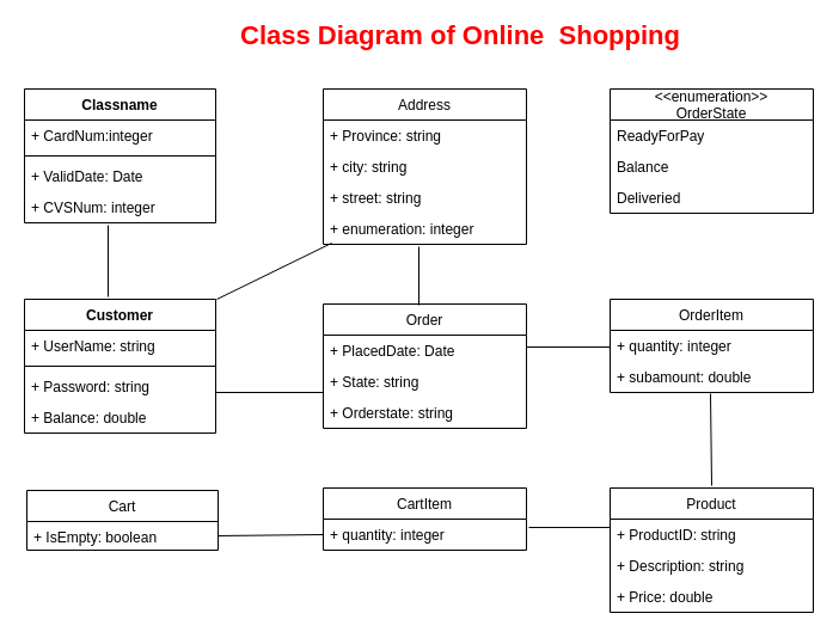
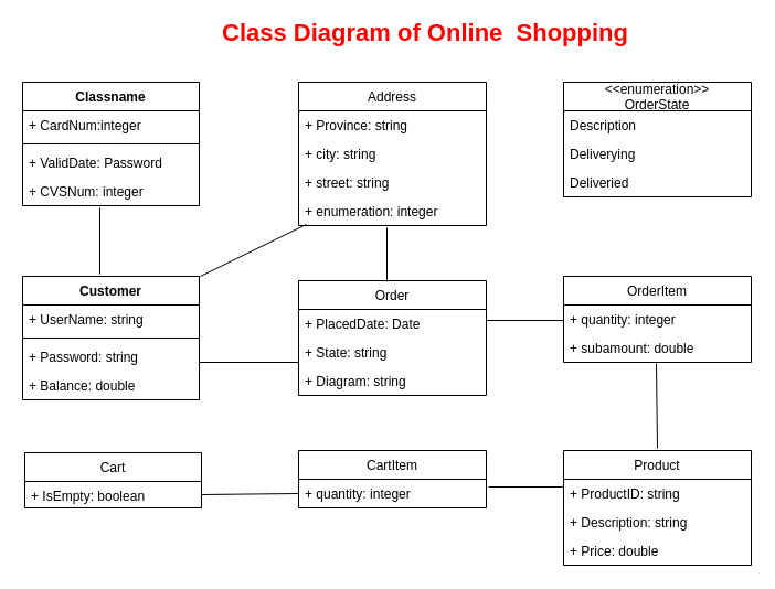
  <mxCell id="0" />
  <mxCell id="1" parent="0" />
  <mxCell id="2" value="Classname" style="swimlane;fontStyle=1;align=center;verticalAlign=top;childLayout=stackLayout;horizontal=1;startSize=26;horizontalStack=0;resizeParent=1;resizeParentMax=0;resizeLast=0;collapsible=1;marginBottom=0;" vertex="1" parent="1"><mxGeometry x="20" y="74" width="160" height="112" as="geometry"><mxRectangle x="20" y="920" width="90" height="26" as="alternateBounds" /></mxGeometry></mxCell>
  <mxCell id="3" value="+ CardNum:integer" style="text;strokeColor=none;fillColor=none;align=left;verticalAlign=top;spacingLeft=4;spacingRight=4;overflow=hidden;rotatable=0;points=[[0,0.5],[1,0.5]];portConstraint=eastwest;" vertex="1" parent="2"><mxGeometry y="26" width="160" height="26" as="geometry" /></mxCell>
  <mxCell id="4" value="" style="line;strokeWidth=1;fillColor=none;align=left;verticalAlign=middle;spacingTop=-1;spacingLeft=3;spacingRight=3;rotatable=0;labelPosition=right;points=[];portConstraint=eastwest;" vertex="1" parent="2"><mxGeometry y="52" width="160" height="8" as="geometry" /></mxCell>
- <mxCell id="5" value="+ ValidDate: Date" style="text;strokeColor=none;fillColor=none;align=left;verticalAlign=top;spacingLeft=4;spacingRight=4;overflow=hidden;rotatable=0;points=[[0,0.5],[1,0.5]];portConstraint=eastwest;" vertex="1" parent="2"><mxGeometry y="60" width="160" height="26" as="geometry" /></mxCell>
+ <mxCell id="5" value="+ ValidDate: Password" style="text;strokeColor=none;fillColor=none;align=left;verticalAlign=top;spacingLeft=4;spacingRight=4;overflow=hidden;rotatable=0;points=[[0,0.5],[1,0.5]];portConstraint=eastwest;" vertex="1" parent="2"><mxGeometry y="60" width="160" height="26" as="geometry" /></mxCell>
  <mxCell id="6" value="+ CVSNum: integer" style="text;strokeColor=none;fillColor=none;align=left;verticalAlign=top;spacingLeft=4;spacingRight=4;overflow=hidden;rotatable=0;points=[[0,0.5],[1,0.5]];portConstraint=eastwest;" vertex="1" parent="2"><mxGeometry y="86" width="160" height="26" as="geometry" /></mxCell>
  <mxCell id="7" value="Customer" style="swimlane;fontStyle=1;align=center;verticalAlign=top;childLayout=stackLayout;horizontal=1;startSize=26;horizontalStack=0;resizeParent=1;resizeParentMax=0;resizeLast=0;collapsible=1;marginBottom=0;" vertex="1" parent="1"><mxGeometry x="20" y="250" width="160" height="112" as="geometry"><mxRectangle x="20" y="1050" width="90" height="26" as="alternateBounds" /></mxGeometry></mxCell>
  <mxCell id="8" value="+ UserName: string " style="text;strokeColor=none;fillColor=none;align=left;verticalAlign=top;spacingLeft=4;spacingRight=4;overflow=hidden;rotatable=0;points=[[0,0.5],[1,0.5]];portConstraint=eastwest;" vertex="1" parent="7"><mxGeometry y="26" width="160" height="26" as="geometry" /></mxCell>
  <mxCell id="9" value="" style="line;strokeWidth=1;fillColor=none;align=left;verticalAlign=middle;spacingTop=-1;spacingLeft=3;spacingRight=3;rotatable=0;labelPosition=right;points=[];portConstraint=eastwest;" vertex="1" parent="7"><mxGeometry y="52" width="160" height="8" as="geometry" /></mxCell>
  <mxCell id="10" value="+ Password: string" style="text;strokeColor=none;fillColor=none;align=left;verticalAlign=top;spacingLeft=4;spacingRight=4;overflow=hidden;rotatable=0;points=[[0,0.5],[1,0.5]];portConstraint=eastwest;" vertex="1" parent="7"><mxGeometry y="60" width="160" height="26" as="geometry" /></mxCell>
  <mxCell id="11" value="+ Balance: double" style="text;strokeColor=none;fillColor=none;align=left;verticalAlign=top;spacingLeft=4;spacingRight=4;overflow=hidden;rotatable=0;points=[[0,0.5],[1,0.5]];portConstraint=eastwest;" vertex="1" parent="7"><mxGeometry y="86" width="160" height="26" as="geometry" /></mxCell>
  <mxCell id="12" value="Cart" style="swimlane;fontStyle=0;childLayout=stackLayout;horizontal=1;startSize=26;fillColor=none;horizontalStack=0;resizeParent=1;resizeParentMax=0;resizeLast=0;collapsible=1;marginBottom=0;" vertex="1" parent="1"><mxGeometry x="22" y="410" width="160" height="50" as="geometry" /></mxCell>
  <mxCell id="13" value="+ IsEmpty: boolean" style="text;strokeColor=none;fillColor=none;align=left;verticalAlign=top;spacingLeft=4;spacingRight=4;overflow=hidden;rotatable=0;points=[[0,0.5],[1,0.5]];portConstraint=eastwest;" vertex="1" parent="12"><mxGeometry y="26" width="160" height="24" as="geometry" /></mxCell>
  <mxCell id="14" value="Address" style="swimlane;fontStyle=0;childLayout=stackLayout;horizontal=1;startSize=26;fillColor=none;horizontalStack=0;resizeParent=1;resizeParentMax=0;resizeLast=0;collapsible=1;marginBottom=0;" vertex="1" parent="1"><mxGeometry x="270" y="74" width="170" height="130" as="geometry" /></mxCell>
  <mxCell id="15" value="+ Province: string" style="text;strokeColor=none;fillColor=none;align=left;verticalAlign=top;spacingLeft=4;spacingRight=4;overflow=hidden;rotatable=0;points=[[0,0.5],[1,0.5]];portConstraint=eastwest;" vertex="1" parent="14"><mxGeometry y="26" width="170" height="26" as="geometry" /></mxCell>
  <mxCell id="16" value="+ city: string" style="text;strokeColor=none;fillColor=none;align=left;verticalAlign=top;spacingLeft=4;spacingRight=4;overflow=hidden;rotatable=0;points=[[0,0.5],[1,0.5]];portConstraint=eastwest;" vertex="1" parent="14"><mxGeometry y="52" width="170" height="26" as="geometry" /></mxCell>
  <mxCell id="17" value="+ street: string" style="text;strokeColor=none;fillColor=none;align=left;verticalAlign=top;spacingLeft=4;spacingRight=4;overflow=hidden;rotatable=0;points=[[0,0.5],[1,0.5]];portConstraint=eastwest;" vertex="1" parent="14"><mxGeometry y="78" width="170" height="26" as="geometry" /></mxCell>
  <mxCell id="18" value="+ enumeration: integer" style="text;strokeColor=none;fillColor=none;align=left;verticalAlign=top;spacingLeft=4;spacingRight=4;overflow=hidden;rotatable=0;points=[[0,0.5],[1,0.5]];portConstraint=eastwest;" vertex="1" parent="14"><mxGeometry y="104" width="170" height="26" as="geometry" /></mxCell>
  <mxCell id="19" value="Order" style="swimlane;fontStyle=0;childLayout=stackLayout;horizontal=1;startSize=26;fillColor=none;horizontalStack=0;resizeParent=1;resizeParentMax=0;resizeLast=0;collapsible=1;marginBottom=0;" vertex="1" parent="1"><mxGeometry x="270" y="254" width="170" height="104" as="geometry" /></mxCell>
  <mxCell id="20" value="+ PlacedDate: Date" style="text;strokeColor=none;fillColor=none;align=left;verticalAlign=top;spacingLeft=4;spacingRight=4;overflow=hidden;rotatable=0;points=[[0,0.5],[1,0.5]];portConstraint=eastwest;" vertex="1" parent="19"><mxGeometry y="26" width="170" height="26" as="geometry" /></mxCell>
  <mxCell id="21" value="+ State: string" style="text;strokeColor=none;fillColor=none;align=left;verticalAlign=top;spacingLeft=4;spacingRight=4;overflow=hidden;rotatable=0;points=[[0,0.5],[1,0.5]];portConstraint=eastwest;" vertex="1" parent="19"><mxGeometry y="52" width="170" height="26" as="geometry" /></mxCell>
- <mxCell id="22" value="+ Orderstate: string" style="text;strokeColor=none;fillColor=none;align=left;verticalAlign=top;spacingLeft=4;spacingRight=4;overflow=hidden;rotatable=0;points=[[0,0.5],[1,0.5]];portConstraint=eastwest;" vertex="1" parent="19"><mxGeometry y="78" width="170" height="26" as="geometry" /></mxCell>
+ <mxCell id="22" value="+ Diagram: string" style="text;strokeColor=none;fillColor=none;align=left;verticalAlign=top;spacingLeft=4;spacingRight=4;overflow=hidden;rotatable=0;points=[[0,0.5],[1,0.5]];portConstraint=eastwest;" vertex="1" parent="19"><mxGeometry y="78" width="170" height="26" as="geometry" /></mxCell>
  <mxCell id="23" value="CartItem" style="swimlane;fontStyle=0;childLayout=stackLayout;horizontal=1;startSize=26;fillColor=none;horizontalStack=0;resizeParent=1;resizeParentMax=0;resizeLast=0;collapsible=1;marginBottom=0;" vertex="1" parent="1"><mxGeometry x="270" y="408" width="170" height="52" as="geometry" /></mxCell>
  <mxCell id="24" value="+ quantity: integer" style="text;strokeColor=none;fillColor=none;align=left;verticalAlign=top;spacingLeft=4;spacingRight=4;overflow=hidden;rotatable=0;points=[[0,0.5],[1,0.5]];portConstraint=eastwest;" vertex="1" parent="23"><mxGeometry y="26" width="170" height="26" as="geometry" /></mxCell>
  <mxCell id="25" value="&lt;&lt;enumeration&gt;&gt;&#10;OrderState" style="swimlane;fontStyle=0;childLayout=stackLayout;horizontal=1;startSize=26;fillColor=none;horizontalStack=0;resizeParent=1;resizeParentMax=0;resizeLast=0;collapsible=1;marginBottom=0;" vertex="1" parent="1"><mxGeometry x="510" y="74" width="170" height="104" as="geometry" /></mxCell>
- <mxCell id="26" value="ReadyForPay" style="text;strokeColor=none;fillColor=none;align=left;verticalAlign=top;spacingLeft=4;spacingRight=4;overflow=hidden;rotatable=0;points=[[0,0.5],[1,0.5]];portConstraint=eastwest;" vertex="1" parent="25"><mxGeometry y="26" width="170" height="26" as="geometry" /></mxCell>
- <mxCell id="27" value="Balance" style="text;strokeColor=none;fillColor=none;align=left;verticalAlign=top;spacingLeft=4;spacingRight=4;overflow=hidden;rotatable=0;points=[[0,0.5],[1,0.5]];portConstraint=eastwest;" vertex="1" parent="25"><mxGeometry y="52" width="170" height="26" as="geometry" /></mxCell>
+ <mxCell id="26" value="Description" style="text;strokeColor=none;fillColor=none;align=left;verticalAlign=top;spacingLeft=4;spacingRight=4;overflow=hidden;rotatable=0;points=[[0,0.5],[1,0.5]];portConstraint=eastwest;" vertex="1" parent="25"><mxGeometry y="26" width="170" height="26" as="geometry" /></mxCell>
+ <mxCell id="27" value="Deliverying" style="text;strokeColor=none;fillColor=none;align=left;verticalAlign=top;spacingLeft=4;spacingRight=4;overflow=hidden;rotatable=0;points=[[0,0.5],[1,0.5]];portConstraint=eastwest;" vertex="1" parent="25"><mxGeometry y="52" width="170" height="26" as="geometry" /></mxCell>
  <mxCell id="28" value="Deliveried" style="text;strokeColor=none;fillColor=none;align=left;verticalAlign=top;spacingLeft=4;spacingRight=4;overflow=hidden;rotatable=0;points=[[0,0.5],[1,0.5]];portConstraint=eastwest;" vertex="1" parent="25"><mxGeometry y="78" width="170" height="26" as="geometry" /></mxCell>
  <mxCell id="29" value="OrderItem" style="swimlane;fontStyle=0;childLayout=stackLayout;horizontal=1;startSize=26;fillColor=none;horizontalStack=0;resizeParent=1;resizeParentMax=0;resizeLast=0;collapsible=1;marginBottom=0;" vertex="1" parent="1"><mxGeometry x="510" y="250" width="170" height="78" as="geometry" /></mxCell>
  <mxCell id="30" value="+ quantity: integer" style="text;strokeColor=none;fillColor=none;align=left;verticalAlign=top;spacingLeft=4;spacingRight=4;overflow=hidden;rotatable=0;points=[[0,0.5],[1,0.5]];portConstraint=eastwest;" vertex="1" parent="29"><mxGeometry y="26" width="170" height="26" as="geometry" /></mxCell>
  <mxCell id="31" value="+ subamount: double" style="text;strokeColor=none;fillColor=none;align=left;verticalAlign=top;spacingLeft=4;spacingRight=4;overflow=hidden;rotatable=0;points=[[0,0.5],[1,0.5]];portConstraint=eastwest;" vertex="1" parent="29"><mxGeometry y="52" width="170" height="26" as="geometry" /></mxCell>
  <mxCell id="32" value="Product" style="swimlane;fontStyle=0;childLayout=stackLayout;horizontal=1;startSize=26;fillColor=none;horizontalStack=0;resizeParent=1;resizeParentMax=0;resizeLast=0;collapsible=1;marginBottom=0;" vertex="1" parent="1"><mxGeometry x="510" y="408" width="170" height="104" as="geometry" /></mxCell>
  <mxCell id="33" value="+ ProductID: string" style="text;strokeColor=none;fillColor=none;align=left;verticalAlign=top;spacingLeft=4;spacingRight=4;overflow=hidden;rotatable=0;points=[[0,0.5],[1,0.5]];portConstraint=eastwest;" vertex="1" parent="32"><mxGeometry y="26" width="170" height="26" as="geometry" /></mxCell>
  <mxCell id="34" value="+ Description: string" style="text;strokeColor=none;fillColor=none;align=left;verticalAlign=top;spacingLeft=4;spacingRight=4;overflow=hidden;rotatable=0;points=[[0,0.5],[1,0.5]];portConstraint=eastwest;" vertex="1" parent="32"><mxGeometry y="52" width="170" height="26" as="geometry" /></mxCell>
  <mxCell id="35" value="+ Price: double" style="text;strokeColor=none;fillColor=none;align=left;verticalAlign=top;spacingLeft=4;spacingRight=4;overflow=hidden;rotatable=0;points=[[0,0.5],[1,0.5]];portConstraint=eastwest;" vertex="1" parent="32"><mxGeometry y="78" width="170" height="26" as="geometry" /></mxCell>
  <mxCell id="36" value="" style="endArrow=none;html=1;endSize=11;startSize=11;jumpSize=12;" edge="1" parent="1"><mxGeometry width="50" height="50" relative="1" as="geometry"><mxPoint x="90" y="248" as="sourcePoint" /><mxPoint x="90" y="188" as="targetPoint" /></mxGeometry></mxCell>
  <mxCell id="37" value="" style="endArrow=none;html=1;endSize=11;startSize=11;jumpSize=12;" edge="1" parent="1"><mxGeometry width="50" height="50" relative="1" as="geometry"><mxPoint x="350" y="255" as="sourcePoint" /><mxPoint x="350" y="206" as="targetPoint" /></mxGeometry></mxCell>
  <mxCell id="38" value="" style="endArrow=none;html=1;endSize=11;startSize=11;jumpSize=12;" edge="1" parent="1"><mxGeometry width="50" height="50" relative="1" as="geometry"><mxPoint x="440" y="290" as="sourcePoint" /><mxPoint x="510" y="290" as="targetPoint" /></mxGeometry></mxCell>
  <mxCell id="39" value="" style="endArrow=none;html=1;entryX=0.041;entryY=0.962;entryDx=0;entryDy=0;entryPerimeter=0;" edge="1" parent="1" target="18"><mxGeometry width="50" height="50" relative="1" as="geometry"><mxPoint x="181" y="250" as="sourcePoint" /><mxPoint x="231" y="200" as="targetPoint" /></mxGeometry></mxCell>
  <mxCell id="40" value="" style="endArrow=none;html=1;" edge="1" parent="1"><mxGeometry width="50" height="50" relative="1" as="geometry"><mxPoint x="180" y="328" as="sourcePoint" /><mxPoint x="270" y="328" as="targetPoint" /></mxGeometry></mxCell>
  <mxCell id="41" value="" style="endArrow=none;html=1;entryX=0;entryY=0.5;entryDx=0;entryDy=0;exitX=1;exitY=0.5;exitDx=0;exitDy=0;" edge="1" parent="1" source="13" target="24"><mxGeometry width="50" height="50" relative="1" as="geometry"><mxPoint x="182" y="497" as="sourcePoint" /><mxPoint x="232" y="447" as="targetPoint" /></mxGeometry></mxCell>
  <mxCell id="42" value="" style="endArrow=none;html=1;exitX=1.012;exitY=0.269;exitDx=0;exitDy=0;exitPerimeter=0;entryX=0;entryY=0.269;entryDx=0;entryDy=0;entryPerimeter=0;" edge="1" parent="1" source="24" target="33"><mxGeometry width="50" height="50" relative="1" as="geometry"><mxPoint x="440" y="486" as="sourcePoint" /><mxPoint x="500" y="450" as="targetPoint" /></mxGeometry></mxCell>
  <mxCell id="43" value="" style="endArrow=none;html=1;entryX=0.494;entryY=1.115;entryDx=0;entryDy=0;entryPerimeter=0;exitX=0.5;exitY=0;exitDx=0;exitDy=0;" edge="1" parent="1"><mxGeometry width="50" height="50" relative="1" as="geometry"><mxPoint x="595" y="406" as="sourcePoint" /><mxPoint x="594" y="329" as="targetPoint" /></mxGeometry></mxCell>
  <mxCell id="44" value="&lt;b&gt;&lt;font style=&quot;font-size: 22px&quot; color=&quot;#ff0000&quot;&gt;Class Diagram of Online&amp;nbsp; Shopping&lt;/font&gt;&lt;/b&gt;" style="text;html=1;strokeColor=none;fillColor=none;align=center;verticalAlign=middle;whiteSpace=wrap;rounded=0;" vertex="1" parent="1"><mxGeometry x="185" y="20" width="400" height="20" as="geometry" /></mxCell>
